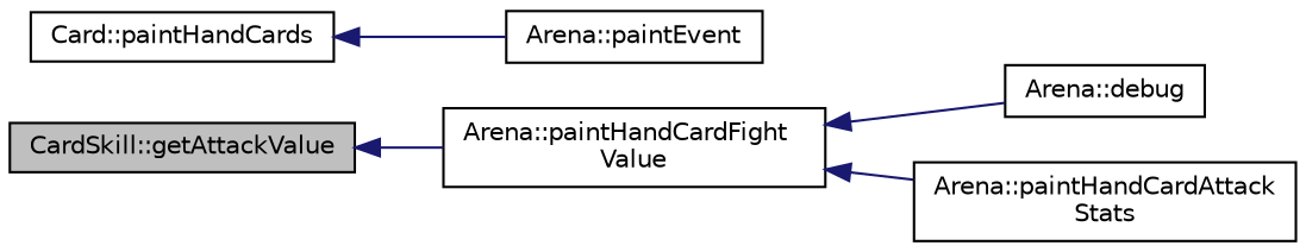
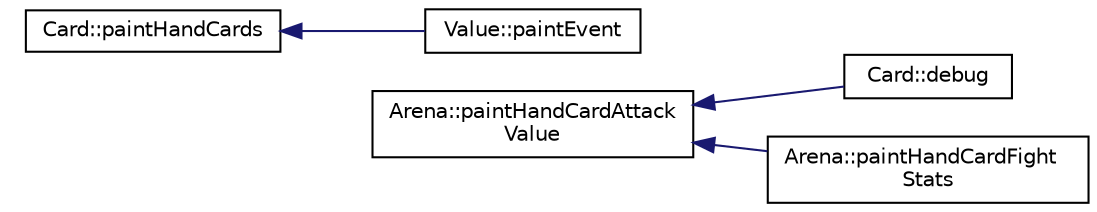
  digraph {
    rankdir=LR
    node [color=black fontname=Helvetica fontsize=10 shape=record]
    edge [color=midnightblue dir=back fontname=Helvetica fontsize=10 labelfontname=Helvetica labelfontsize=10 style=solid]
-   n1 [fillcolor=grey75 fontcolor=black height=0.2 label="CardSkill::getAttackValue" style=filled width=0.4]
-   n2 [height=0.2 label="Arena::paintHandCardFight\lValue" width=0.4]
-   n3 [height=0.2 label="Arena::debug" width=0.4]
-   n4 [height=0.2 label="Arena::paintHandCardAttack\lStats" width=0.4]
+   n2 [height=0.2 label="Arena::paintHandCardAttack\lValue" width=0.4]
+   n3 [height=0.2 label="Card::debug" width=0.4]
+   n4 [height=0.2 label="Arena::paintHandCardFight\lStats" width=0.4]
    n5 [height=0.2 label="Card::paintHandCards" width=0.4]
-   n6 [height=0.2 label="Arena::paintEvent" width=0.4]
-   n1 -> n2
+   n6 [height=0.2 label="Value::paintEvent" width=0.4]
    n2 -> n3
    n2 -> n4
    n5 -> n6
  }
